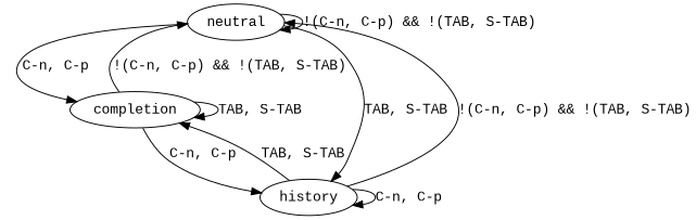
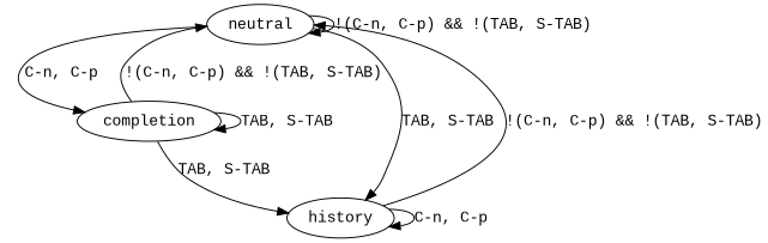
  digraph {
    fontname="Liberation Mono"
    node [fontname="Liberation Mono"]
    edge [fontname="Liberation Mono"]
    neutral
    completion
    history
    neutral -> neutral [label="!(C-n, C-p) && !(TAB, S-TAB)"]
    neutral -> completion [label="C-n, C-p"]
    neutral -> history [label="TAB, S-TAB"]
    completion -> neutral [label="!(C-n, C-p) && !(TAB, S-TAB)"]
    completion -> completion [label="TAB, S-TAB"]
-   completion -> history [label="C-n, C-p"]
+   completion -> history [label="TAB, S-TAB"]
    history -> neutral [label="!(C-n, C-p) && !(TAB, S-TAB)"]
-   history -> completion [label="TAB, S-TAB"]
    history -> history [label="C-n, C-p"]
  }
